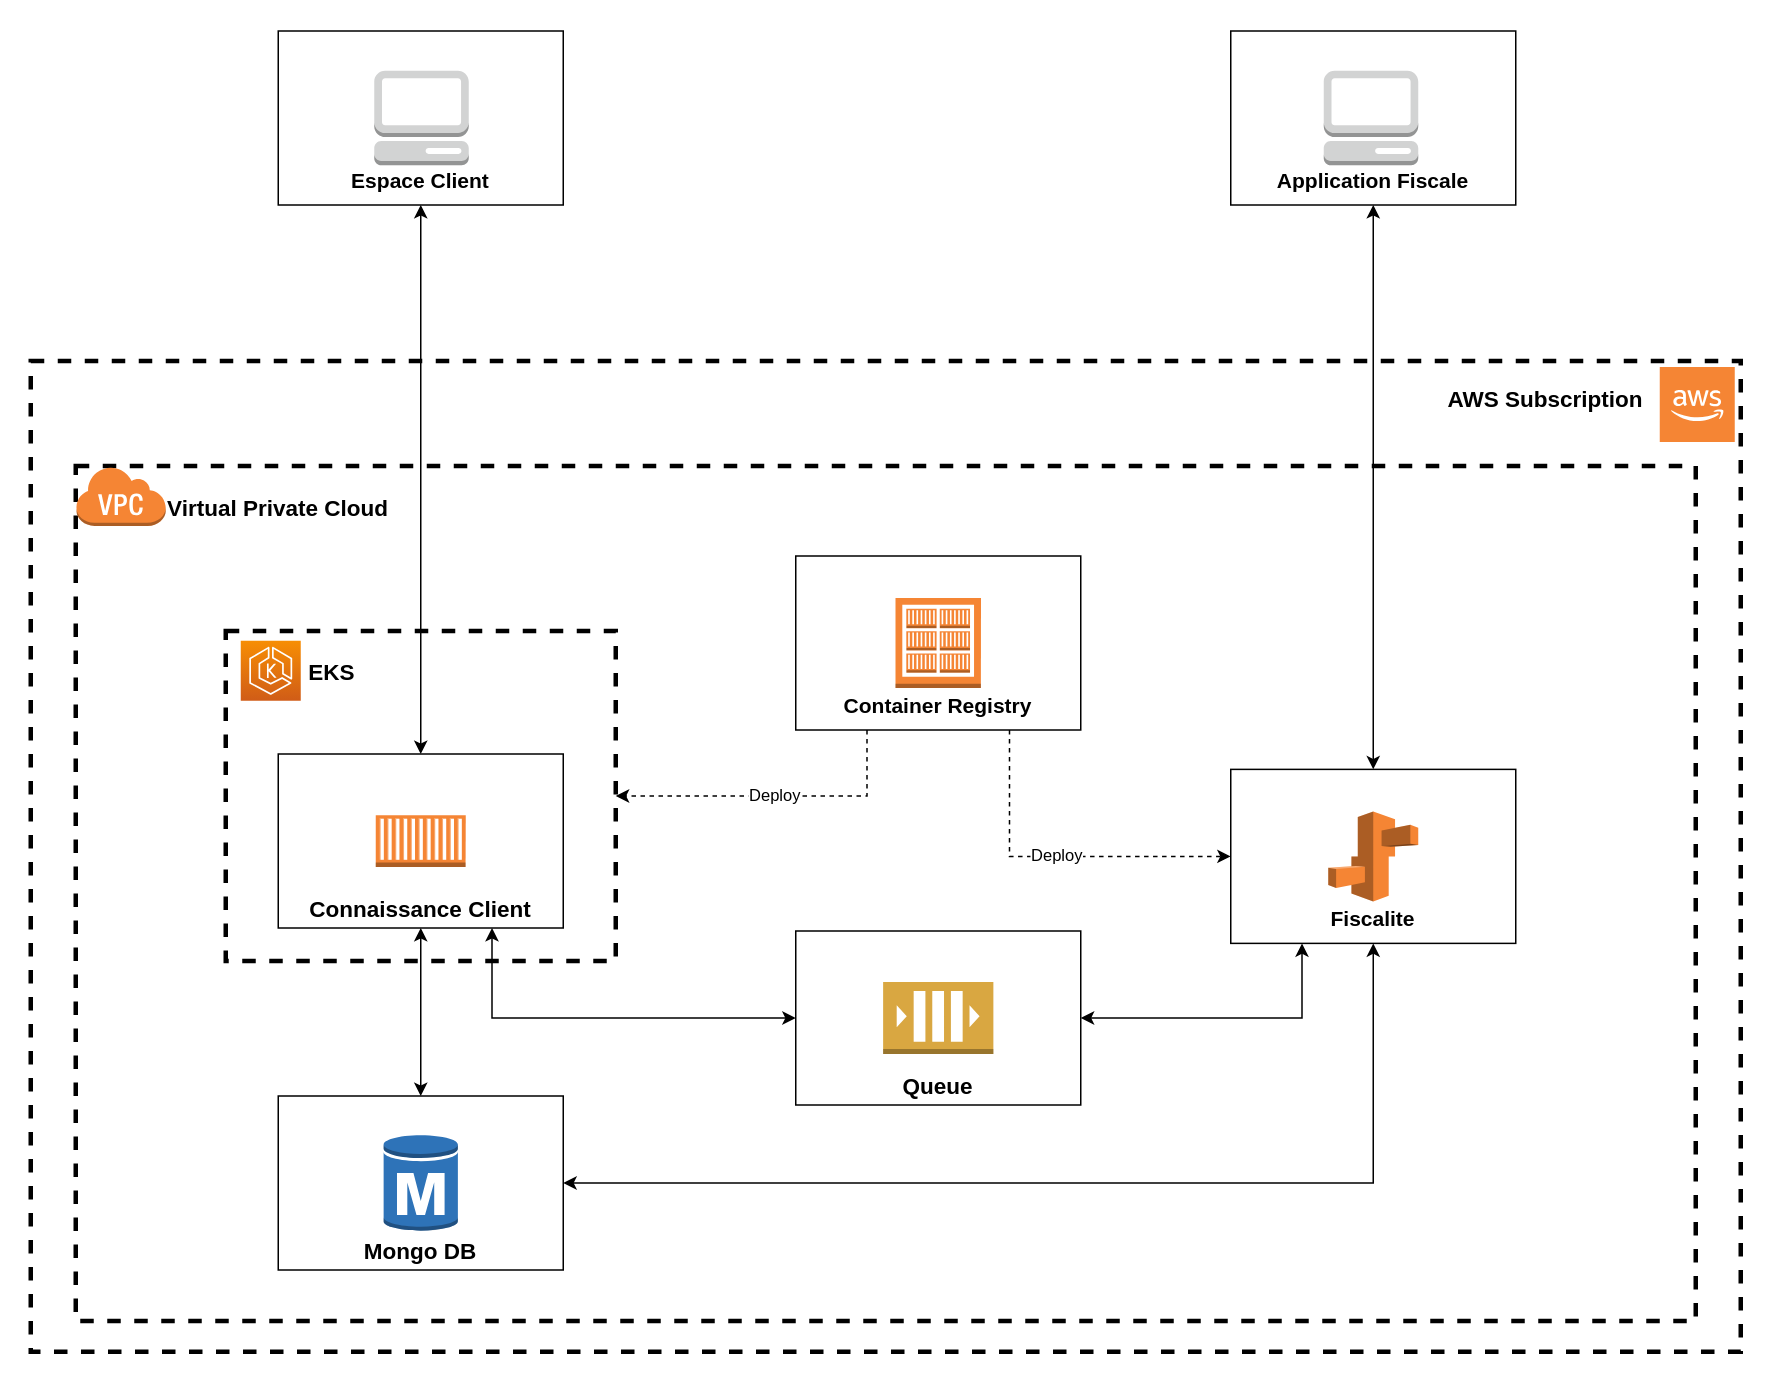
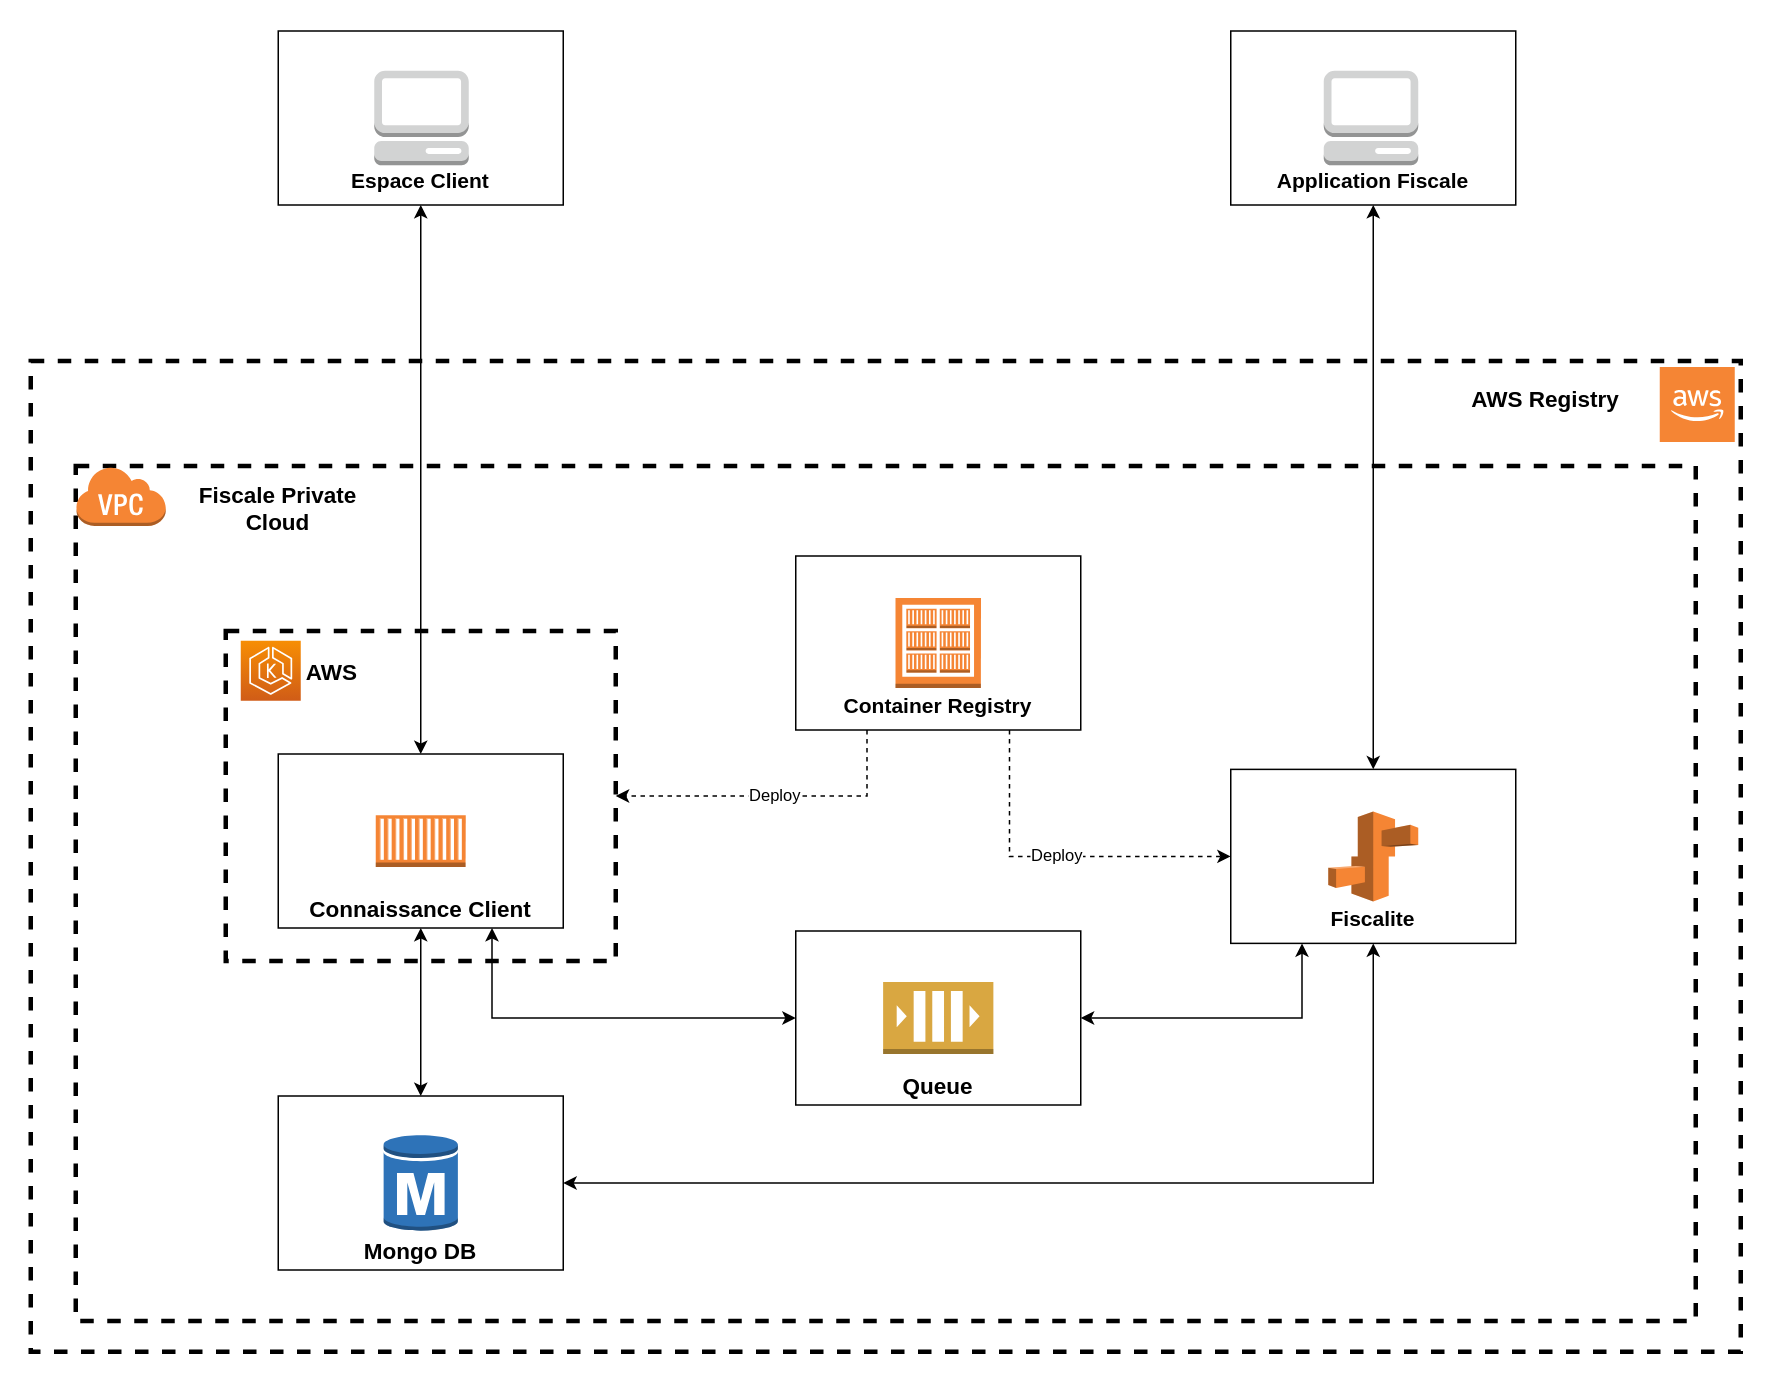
  <mxCell id="0" />
  <mxCell id="1" parent="0" />
  <mxCell id="2" value="" style="rounded=0;whiteSpace=wrap;html=1;strokeWidth=3;dashed=1;labelBackgroundColor=none;" parent="1" vertex="1"><mxGeometry x="20" y="240" width="1140" height="660.5" as="geometry" /></mxCell>
  <mxCell id="3" value="" style="rounded=0;whiteSpace=wrap;html=1;dashed=1;strokeWidth=3;fontSize=15;fillColor=none;labelBackgroundColor=none;" vertex="1" parent="1"><mxGeometry x="50" y="310" width="1080" height="570" as="geometry" /></mxCell>
  <mxCell id="4" value="&lt;font size=&quot;1&quot;&gt;&lt;b style=&quot;font-size: 15px&quot;&gt;&lt;br&gt;&lt;br&gt;&lt;br&gt;&lt;br&gt;&lt;br&gt;Mongo DB&lt;/b&gt;&lt;/font&gt;" style="rounded=0;whiteSpace=wrap;html=1;strokeWidth=1;labelBackgroundColor=none;" parent="1" vertex="1"><mxGeometry x="185" y="730" width="190" height="116" as="geometry" /></mxCell>
- <mxCell id="5" value="AWS Subscription" style="text;html=1;strokeColor=none;fillColor=none;align=center;verticalAlign=middle;whiteSpace=wrap;rounded=0;dashed=1;fontSize=15;fontStyle=1;labelBackgroundColor=none;" parent="1" vertex="1"><mxGeometry x="940" y="254.5" width="180" height="20" as="geometry" /></mxCell>
+ <mxCell id="5" value="AWS Registry" style="text;html=1;strokeColor=none;fillColor=none;align=center;verticalAlign=middle;whiteSpace=wrap;rounded=0;dashed=1;fontSize=15;fontStyle=1;labelBackgroundColor=none;" parent="1" vertex="1"><mxGeometry x="940" y="254.5" width="180" height="20" as="geometry" /></mxCell>
  <mxCell id="6" style="edgeStyle=orthogonalEdgeStyle;rounded=0;orthogonalLoop=1;jettySize=auto;html=1;exitX=0.5;exitY=1;exitDx=0;exitDy=0;entryX=0.5;entryY=0;entryDx=0;entryDy=0;startArrow=classic;startFill=1;" edge="1" parent="1" source="7" target="10"><mxGeometry relative="1" as="geometry" /></mxCell>
  <mxCell id="7" value="&lt;font style=&quot;font-size: 14px&quot;&gt;&lt;b&gt;&lt;br&gt;&lt;br&gt;&lt;br&gt;&lt;br&gt;&lt;br&gt;&lt;span&gt;Espace Client&lt;/span&gt;&lt;/b&gt;&lt;/font&gt;" style="rounded=0;whiteSpace=wrap;html=1;strokeWidth=1;labelBackgroundColor=none;" parent="1" vertex="1"><mxGeometry x="185" y="20" width="190" height="116" as="geometry" /></mxCell>
  <mxCell id="8" value="" style="group" vertex="1" connectable="0" parent="1"><mxGeometry x="150" y="420" width="260" height="220" as="geometry" /></mxCell>
  <mxCell id="9" value="" style="rounded=0;whiteSpace=wrap;html=1;dashed=1;strokeWidth=3;fontSize=15;fillColor=none;labelBackgroundColor=none;" parent="8" vertex="1"><mxGeometry width="260" height="220" as="geometry" /></mxCell>
  <mxCell id="10" value="&lt;font size=&quot;1&quot;&gt;&lt;b style=&quot;font-size: 15px&quot;&gt;&lt;br&gt;&lt;br&gt;&lt;br&gt;&lt;br&gt;&lt;br&gt;Connaissance Client&lt;br&gt;&lt;/b&gt;&lt;/font&gt;" style="rounded=0;whiteSpace=wrap;html=1;strokeWidth=1;labelBackgroundColor=none;" parent="8" vertex="1"><mxGeometry x="35" y="82" width="190" height="116" as="geometry" /></mxCell>
- <mxCell id="11" value="EKS" style="text;html=1;strokeColor=none;fillColor=none;align=center;verticalAlign=middle;whiteSpace=wrap;rounded=0;dashed=1;fontSize=15;fontStyle=1;labelBackgroundColor=none;" parent="8" vertex="1"><mxGeometry x="10" y="16.5" width="121.8" height="20" as="geometry" /></mxCell>
+ <mxCell id="11" value="AWS" style="text;html=1;strokeColor=none;fillColor=none;align=center;verticalAlign=middle;whiteSpace=wrap;rounded=0;dashed=1;fontSize=15;fontStyle=1;labelBackgroundColor=none;" parent="8" vertex="1"><mxGeometry x="10" y="16.5" width="121.8" height="20" as="geometry" /></mxCell>
  <mxCell id="12" value="" style="points=[[0,0,0],[0.25,0,0],[0.5,0,0],[0.75,0,0],[1,0,0],[0,1,0],[0.25,1,0],[0.5,1,0],[0.75,1,0],[1,1,0],[0,0.25,0],[0,0.5,0],[0,0.75,0],[1,0.25,0],[1,0.5,0],[1,0.75,0]];outlineConnect=0;fontColor=#232F3E;gradientColor=#F78E04;gradientDirection=north;fillColor=#D05C17;strokeColor=#ffffff;dashed=0;verticalLabelPosition=bottom;verticalAlign=top;align=center;html=1;fontSize=12;fontStyle=0;aspect=fixed;shape=mxgraph.aws4.resourceIcon;resIcon=mxgraph.aws4.eks;" vertex="1" parent="8"><mxGeometry x="10" y="6.5" width="40" height="40" as="geometry" /></mxCell>
  <mxCell id="13" value="" style="outlineConnect=0;dashed=0;verticalLabelPosition=bottom;verticalAlign=top;align=center;html=1;shape=mxgraph.aws3.ec2_compute_container;fillColor=#F58534;gradientColor=none;" vertex="1" parent="8"><mxGeometry x="100" y="122.75" width="60" height="34.5" as="geometry" /></mxCell>
- <mxCell id="14" value="Virtual Private Cloud" style="text;html=1;strokeColor=none;fillColor=none;align=center;verticalAlign=middle;whiteSpace=wrap;rounded=0;dashed=1;fontSize=15;fontStyle=1;labelBackgroundColor=none;" vertex="1" parent="1"><mxGeometry x="110" y="328" width="150" height="20" as="geometry" /></mxCell>
+ <mxCell id="14" value="Fiscale Private Cloud" style="text;html=1;strokeColor=none;fillColor=none;align=center;verticalAlign=middle;whiteSpace=wrap;rounded=0;dashed=1;fontSize=15;fontStyle=1;labelBackgroundColor=none;" vertex="1" parent="1"><mxGeometry x="110" y="328" width="150" height="20" as="geometry" /></mxCell>
  <mxCell id="15" style="edgeStyle=orthogonalEdgeStyle;rounded=0;orthogonalLoop=1;jettySize=auto;html=1;exitX=0.5;exitY=1;exitDx=0;exitDy=0;entryX=1;entryY=0.5;entryDx=0;entryDy=0;startArrow=classic;startFill=1;" edge="1" parent="1" source="17" target="4"><mxGeometry relative="1" as="geometry" /></mxCell>
  <mxCell id="16" style="edgeStyle=orthogonalEdgeStyle;rounded=0;orthogonalLoop=1;jettySize=auto;html=1;exitX=0.25;exitY=1;exitDx=0;exitDy=0;startArrow=classic;startFill=1;" edge="1" parent="1" source="17" target="22"><mxGeometry relative="1" as="geometry" /></mxCell>
  <mxCell id="17" value="&lt;font style=&quot;font-size: 14px&quot;&gt;&lt;b&gt;&lt;br&gt;&lt;br&gt;&lt;br&gt;&lt;br&gt;&lt;br&gt;&lt;span&gt;Fiscalite&lt;/span&gt;&lt;/b&gt;&lt;/font&gt;" style="rounded=0;whiteSpace=wrap;html=1;strokeWidth=1;labelBackgroundColor=none;" vertex="1" parent="1"><mxGeometry x="820" y="512.25" width="190" height="116" as="geometry" /></mxCell>
  <mxCell id="18" value="Deploy" style="edgeStyle=orthogonalEdgeStyle;rounded=0;orthogonalLoop=1;jettySize=auto;html=1;exitX=0.25;exitY=1;exitDx=0;exitDy=0;entryX=1;entryY=0.5;entryDx=0;entryDy=0;dashed=1;" edge="1" parent="1" source="20" target="9"><mxGeometry relative="1" as="geometry" /></mxCell>
  <mxCell id="19" value="Deploy" style="edgeStyle=orthogonalEdgeStyle;rounded=0;orthogonalLoop=1;jettySize=auto;html=1;exitX=0.75;exitY=1;exitDx=0;exitDy=0;entryX=0;entryY=0.5;entryDx=0;entryDy=0;dashed=1;" edge="1" parent="1" source="20" target="17"><mxGeometry relative="1" as="geometry" /></mxCell>
  <mxCell id="20" value="&lt;font style=&quot;font-size: 14px&quot;&gt;&lt;b&gt;&lt;br&gt;&lt;br&gt;&lt;br&gt;&lt;br&gt;&lt;br&gt;&lt;span&gt;Container Registry&lt;/span&gt;&lt;/b&gt;&lt;/font&gt;" style="rounded=0;whiteSpace=wrap;html=1;strokeWidth=1;labelBackgroundColor=none;" vertex="1" parent="1"><mxGeometry x="530" y="370" width="190" height="116" as="geometry" /></mxCell>
  <mxCell id="21" style="edgeStyle=orthogonalEdgeStyle;rounded=0;orthogonalLoop=1;jettySize=auto;html=1;exitX=0.5;exitY=1;exitDx=0;exitDy=0;entryX=0.5;entryY=0;entryDx=0;entryDy=0;startArrow=classic;startFill=1;" edge="1" parent="1" source="10" target="4"><mxGeometry relative="1" as="geometry" /></mxCell>
  <mxCell id="22" value="&lt;font size=&quot;1&quot;&gt;&lt;b style=&quot;font-size: 15px&quot;&gt;&lt;br&gt;&lt;br&gt;&lt;br&gt;&lt;br&gt;&lt;br&gt;Queue&lt;/b&gt;&lt;/font&gt;" style="rounded=0;whiteSpace=wrap;html=1;strokeWidth=1;labelBackgroundColor=none;" vertex="1" parent="1"><mxGeometry x="530" y="620" width="190" height="116" as="geometry" /></mxCell>
  <mxCell id="23" style="edgeStyle=orthogonalEdgeStyle;rounded=0;orthogonalLoop=1;jettySize=auto;html=1;exitX=0.75;exitY=1;exitDx=0;exitDy=0;entryX=0;entryY=0.5;entryDx=0;entryDy=0;startArrow=classic;startFill=1;" edge="1" parent="1" source="10" target="22"><mxGeometry relative="1" as="geometry" /></mxCell>
  <mxCell id="24" style="edgeStyle=orthogonalEdgeStyle;rounded=0;orthogonalLoop=1;jettySize=auto;html=1;exitX=0.5;exitY=1;exitDx=0;exitDy=0;entryX=0.5;entryY=0;entryDx=0;entryDy=0;startArrow=classic;startFill=1;" edge="1" parent="1" source="25" target="17"><mxGeometry relative="1" as="geometry" /></mxCell>
  <mxCell id="25" value="&lt;font style=&quot;font-size: 14px&quot;&gt;&lt;b&gt;&lt;br&gt;&lt;br&gt;&lt;br&gt;&lt;br&gt;&lt;br&gt;&lt;span&gt;Application Fiscale&lt;/span&gt;&lt;/b&gt;&lt;/font&gt;" style="rounded=0;whiteSpace=wrap;html=1;strokeWidth=1;labelBackgroundColor=none;" vertex="1" parent="1"><mxGeometry x="820" y="20" width="190" height="116" as="geometry" /></mxCell>
  <mxCell id="26" value="" style="outlineConnect=0;dashed=0;verticalLabelPosition=bottom;verticalAlign=top;align=center;html=1;shape=mxgraph.aws3.management_console;fillColor=#D2D3D3;gradientColor=none;" vertex="1" parent="1"><mxGeometry x="249" y="46.5" width="63" height="63" as="geometry" /></mxCell>
  <mxCell id="27" value="" style="outlineConnect=0;dashed=0;verticalLabelPosition=bottom;verticalAlign=top;align=center;html=1;shape=mxgraph.aws3.management_console;fillColor=#D2D3D3;gradientColor=none;" vertex="1" parent="1"><mxGeometry x="882" y="46.5" width="63" height="63" as="geometry" /></mxCell>
  <mxCell id="28" value="" style="outlineConnect=0;dashed=0;verticalLabelPosition=bottom;verticalAlign=top;align=center;html=1;shape=mxgraph.aws3.ecr_registry;fillColor=#F58534;gradientColor=none;" vertex="1" parent="1"><mxGeometry x="596.5" y="398" width="57" height="60" as="geometry" /></mxCell>
  <mxCell id="29" value="" style="outlineConnect=0;dashed=0;verticalLabelPosition=bottom;verticalAlign=top;align=center;html=1;shape=mxgraph.aws3.elastic_beanstalk;fillColor=#F58534;gradientColor=none;" vertex="1" parent="1"><mxGeometry x="885" y="540.25" width="60" height="60" as="geometry" /></mxCell>
  <mxCell id="30" value="" style="outlineConnect=0;dashed=0;verticalLabelPosition=bottom;verticalAlign=top;align=center;html=1;shape=mxgraph.aws3.virtual_private_cloud;fillColor=#F58534;gradientColor=none;" vertex="1" parent="1"><mxGeometry x="50" y="310" width="60" height="40" as="geometry" /></mxCell>
  <mxCell id="31" value="" style="outlineConnect=0;dashed=0;verticalLabelPosition=bottom;verticalAlign=top;align=center;html=1;shape=mxgraph.aws3.queue;fillColor=#D9A741;gradientColor=none;" vertex="1" parent="1"><mxGeometry x="588.25" y="654" width="73.5" height="48" as="geometry" /></mxCell>
  <mxCell id="32" value="" style="outlineConnect=0;dashed=0;verticalLabelPosition=bottom;verticalAlign=top;align=center;html=1;shape=mxgraph.aws3.rds_db_instance;fillColor=#2E73B8;gradientColor=none;" vertex="1" parent="1"><mxGeometry x="255.25" y="755" width="49.5" height="66" as="geometry" /></mxCell>
  <mxCell id="33" value="" style="outlineConnect=0;dashed=0;verticalLabelPosition=bottom;verticalAlign=top;align=center;html=1;shape=mxgraph.aws3.cloud_2;fillColor=#F58534;gradientColor=none;" vertex="1" parent="1"><mxGeometry x="1106" y="244" width="50" height="50" as="geometry" /></mxCell>
